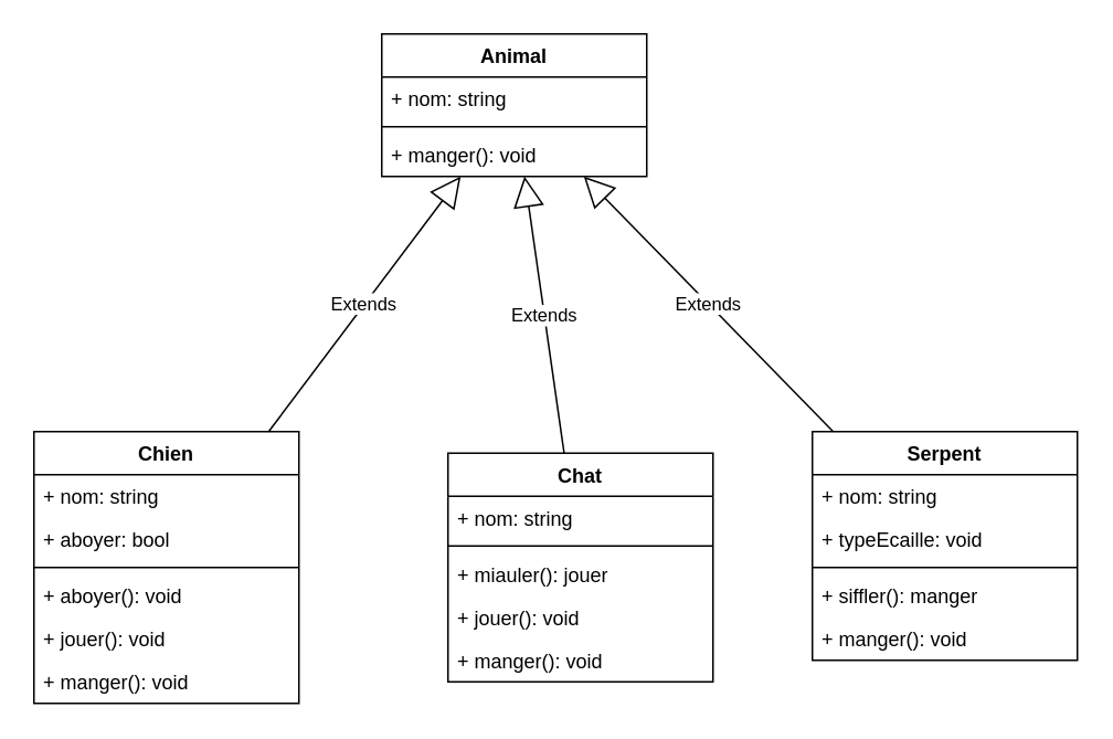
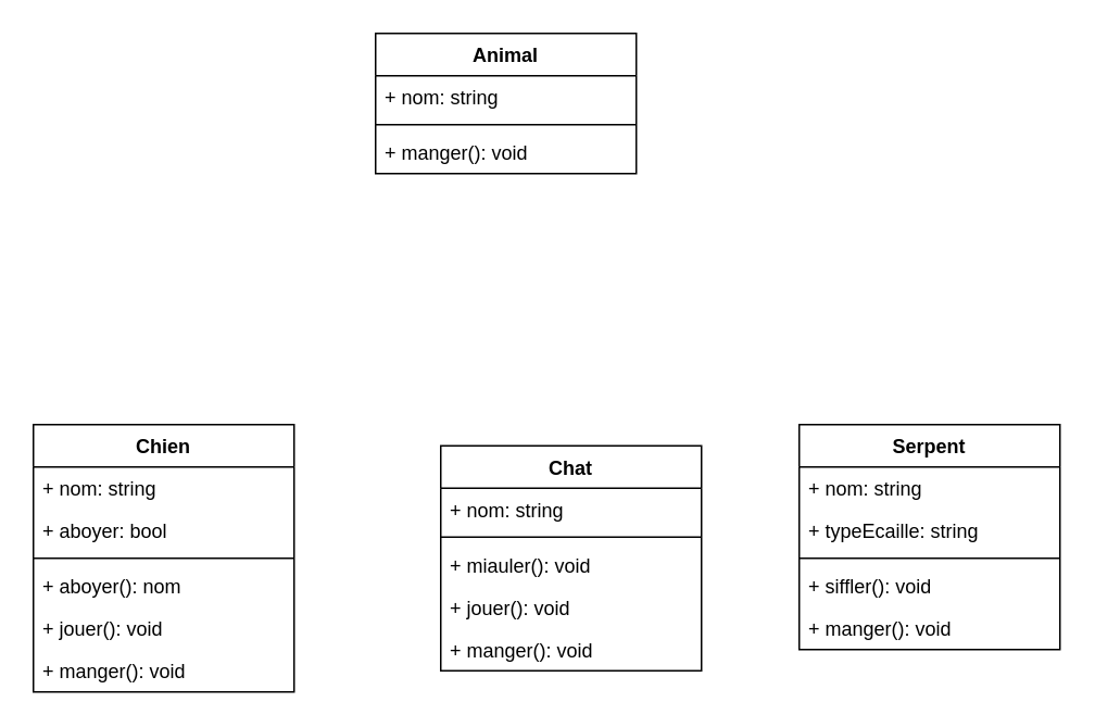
  <mxCell id="0" />
  <mxCell id="1" parent="0" />
  <mxCell id="2" value="Chien" style="swimlane;fontStyle=1;align=center;verticalAlign=top;childLayout=stackLayout;horizontal=1;startSize=26;horizontalStack=0;resizeParent=1;resizeParentMax=0;resizeLast=0;collapsible=1;marginBottom=0;whiteSpace=wrap;html=1;" parent="1" vertex="1"><mxGeometry x="20" y="260" width="160" height="164" as="geometry" /></mxCell>
  <mxCell id="3" value="+ nom: string" style="text;strokeColor=none;fillColor=none;align=left;verticalAlign=top;spacingLeft=4;spacingRight=4;overflow=hidden;rotatable=0;points=[[0,0.5],[1,0.5]];portConstraint=eastwest;whiteSpace=wrap;html=1;" parent="2" vertex="1"><mxGeometry y="26" width="160" height="26" as="geometry" /></mxCell>
  <mxCell id="4" value="+ aboyer: bool" style="text;strokeColor=none;fillColor=none;align=left;verticalAlign=top;spacingLeft=4;spacingRight=4;overflow=hidden;rotatable=0;points=[[0,0.5],[1,0.5]];portConstraint=eastwest;whiteSpace=wrap;html=1;" parent="2" vertex="1"><mxGeometry y="52" width="160" height="26" as="geometry" /></mxCell>
  <mxCell id="5" value="" style="line;strokeWidth=1;fillColor=none;align=left;verticalAlign=middle;spacingTop=-1;spacingLeft=3;spacingRight=3;rotatable=0;labelPosition=right;points=[];portConstraint=eastwest;strokeColor=inherit;" parent="2" vertex="1"><mxGeometry y="78" width="160" height="8" as="geometry" /></mxCell>
- <mxCell id="6" value="+ aboyer(): void" style="text;strokeColor=none;fillColor=none;align=left;verticalAlign=top;spacingLeft=4;spacingRight=4;overflow=hidden;rotatable=0;points=[[0,0.5],[1,0.5]];portConstraint=eastwest;whiteSpace=wrap;html=1;" parent="2" vertex="1"><mxGeometry y="86" width="160" height="26" as="geometry" /></mxCell>
+ <mxCell id="6" value="+ aboyer(): nom" style="text;strokeColor=none;fillColor=none;align=left;verticalAlign=top;spacingLeft=4;spacingRight=4;overflow=hidden;rotatable=0;points=[[0,0.5],[1,0.5]];portConstraint=eastwest;whiteSpace=wrap;html=1;" parent="2" vertex="1"><mxGeometry y="86" width="160" height="26" as="geometry" /></mxCell>
  <mxCell id="7" value="+ jouer(): void" style="text;strokeColor=none;fillColor=none;align=left;verticalAlign=top;spacingLeft=4;spacingRight=4;overflow=hidden;rotatable=0;points=[[0,0.5],[1,0.5]];portConstraint=eastwest;whiteSpace=wrap;html=1;" parent="2" vertex="1"><mxGeometry y="112" width="160" height="26" as="geometry" /></mxCell>
  <mxCell id="8" value="+ manger(): void" style="text;strokeColor=none;fillColor=none;align=left;verticalAlign=top;spacingLeft=4;spacingRight=4;overflow=hidden;rotatable=0;points=[[0,0.5],[1,0.5]];portConstraint=eastwest;whiteSpace=wrap;html=1;" parent="2" vertex="1"><mxGeometry y="138" width="160" height="26" as="geometry" /></mxCell>
  <mxCell id="9" value="Chat" style="swimlane;fontStyle=1;align=center;verticalAlign=top;childLayout=stackLayout;horizontal=1;startSize=26;horizontalStack=0;resizeParent=1;resizeParentMax=0;resizeLast=0;collapsible=1;marginBottom=0;whiteSpace=wrap;html=1;" parent="1" vertex="1"><mxGeometry x="270" y="273" width="160" height="138" as="geometry" /></mxCell>
  <mxCell id="10" value="+ nom: string" style="text;strokeColor=none;fillColor=none;align=left;verticalAlign=top;spacingLeft=4;spacingRight=4;overflow=hidden;rotatable=0;points=[[0,0.5],[1,0.5]];portConstraint=eastwest;whiteSpace=wrap;html=1;" parent="9" vertex="1"><mxGeometry y="26" width="160" height="26" as="geometry" /></mxCell>
  <mxCell id="11" value="" style="line;strokeWidth=1;fillColor=none;align=left;verticalAlign=middle;spacingTop=-1;spacingLeft=3;spacingRight=3;rotatable=0;labelPosition=right;points=[];portConstraint=eastwest;strokeColor=inherit;" parent="9" vertex="1"><mxGeometry y="52" width="160" height="8" as="geometry" /></mxCell>
- <mxCell id="12" value="+ miauler(): jouer" style="text;strokeColor=none;fillColor=none;align=left;verticalAlign=top;spacingLeft=4;spacingRight=4;overflow=hidden;rotatable=0;points=[[0,0.5],[1,0.5]];portConstraint=eastwest;whiteSpace=wrap;html=1;" parent="9" vertex="1"><mxGeometry y="60" width="160" height="26" as="geometry" /></mxCell>
+ <mxCell id="12" value="+ miauler(): void" style="text;strokeColor=none;fillColor=none;align=left;verticalAlign=top;spacingLeft=4;spacingRight=4;overflow=hidden;rotatable=0;points=[[0,0.5],[1,0.5]];portConstraint=eastwest;whiteSpace=wrap;html=1;" parent="9" vertex="1"><mxGeometry y="60" width="160" height="26" as="geometry" /></mxCell>
  <mxCell id="13" value="+ jouer(): void" style="text;strokeColor=none;fillColor=none;align=left;verticalAlign=top;spacingLeft=4;spacingRight=4;overflow=hidden;rotatable=0;points=[[0,0.5],[1,0.5]];portConstraint=eastwest;whiteSpace=wrap;html=1;" parent="9" vertex="1"><mxGeometry y="86" width="160" height="26" as="geometry" /></mxCell>
  <mxCell id="14" value="+ manger(): void" style="text;strokeColor=none;fillColor=none;align=left;verticalAlign=top;spacingLeft=4;spacingRight=4;overflow=hidden;rotatable=0;points=[[0,0.5],[1,0.5]];portConstraint=eastwest;whiteSpace=wrap;html=1;" parent="9" vertex="1"><mxGeometry y="112" width="160" height="26" as="geometry" /></mxCell>
  <mxCell id="15" value="Serpent" style="swimlane;fontStyle=1;align=center;verticalAlign=top;childLayout=stackLayout;horizontal=1;startSize=26;horizontalStack=0;resizeParent=1;resizeParentMax=0;resizeLast=0;collapsible=1;marginBottom=0;whiteSpace=wrap;html=1;" parent="1" vertex="1"><mxGeometry x="490" y="260" width="160" height="138" as="geometry" /></mxCell>
  <mxCell id="16" value="+ nom: string" style="text;strokeColor=none;fillColor=none;align=left;verticalAlign=top;spacingLeft=4;spacingRight=4;overflow=hidden;rotatable=0;points=[[0,0.5],[1,0.5]];portConstraint=eastwest;whiteSpace=wrap;html=1;" parent="15" vertex="1"><mxGeometry y="26" width="160" height="26" as="geometry" /></mxCell>
- <mxCell id="17" value="+ typeEcaille: void" style="text;strokeColor=none;fillColor=none;align=left;verticalAlign=top;spacingLeft=4;spacingRight=4;overflow=hidden;rotatable=0;points=[[0,0.5],[1,0.5]];portConstraint=eastwest;whiteSpace=wrap;html=1;" parent="15" vertex="1"><mxGeometry y="52" width="160" height="26" as="geometry" /></mxCell>
+ <mxCell id="17" value="+ typeEcaille: string" style="text;strokeColor=none;fillColor=none;align=left;verticalAlign=top;spacingLeft=4;spacingRight=4;overflow=hidden;rotatable=0;points=[[0,0.5],[1,0.5]];portConstraint=eastwest;whiteSpace=wrap;html=1;" parent="15" vertex="1"><mxGeometry y="52" width="160" height="26" as="geometry" /></mxCell>
  <mxCell id="18" value="" style="line;strokeWidth=1;fillColor=none;align=left;verticalAlign=middle;spacingTop=-1;spacingLeft=3;spacingRight=3;rotatable=0;labelPosition=right;points=[];portConstraint=eastwest;strokeColor=inherit;" parent="15" vertex="1"><mxGeometry y="78" width="160" height="8" as="geometry" /></mxCell>
- <mxCell id="19" value="+ siffler(): manger" style="text;strokeColor=none;fillColor=none;align=left;verticalAlign=top;spacingLeft=4;spacingRight=4;overflow=hidden;rotatable=0;points=[[0,0.5],[1,0.5]];portConstraint=eastwest;whiteSpace=wrap;html=1;" parent="15" vertex="1"><mxGeometry y="86" width="160" height="26" as="geometry" /></mxCell>
+ <mxCell id="19" value="+ siffler(): void" style="text;strokeColor=none;fillColor=none;align=left;verticalAlign=top;spacingLeft=4;spacingRight=4;overflow=hidden;rotatable=0;points=[[0,0.5],[1,0.5]];portConstraint=eastwest;whiteSpace=wrap;html=1;" parent="15" vertex="1"><mxGeometry y="86" width="160" height="26" as="geometry" /></mxCell>
  <mxCell id="20" value="+ manger(): void" style="text;strokeColor=none;fillColor=none;align=left;verticalAlign=top;spacingLeft=4;spacingRight=4;overflow=hidden;rotatable=0;points=[[0,0.5],[1,0.5]];portConstraint=eastwest;whiteSpace=wrap;html=1;" parent="15" vertex="1"><mxGeometry y="112" width="160" height="26" as="geometry" /></mxCell>
  <mxCell id="21" value="Animal" style="swimlane;fontStyle=1;align=center;verticalAlign=top;childLayout=stackLayout;horizontal=1;startSize=26;horizontalStack=0;resizeParent=1;resizeParentMax=0;resizeLast=0;collapsible=1;marginBottom=0;whiteSpace=wrap;html=1;" parent="1" vertex="1"><mxGeometry x="230" y="20" width="160" height="86" as="geometry" /></mxCell>
  <mxCell id="22" value="+ nom: string" style="text;strokeColor=none;fillColor=none;align=left;verticalAlign=top;spacingLeft=4;spacingRight=4;overflow=hidden;rotatable=0;points=[[0,0.5],[1,0.5]];portConstraint=eastwest;whiteSpace=wrap;html=1;" parent="21" vertex="1"><mxGeometry y="26" width="160" height="26" as="geometry" /></mxCell>
  <mxCell id="23" value="" style="line;strokeWidth=1;fillColor=none;align=left;verticalAlign=middle;spacingTop=-1;spacingLeft=3;spacingRight=3;rotatable=0;labelPosition=right;points=[];portConstraint=eastwest;strokeColor=inherit;" parent="21" vertex="1"><mxGeometry y="52" width="160" height="8" as="geometry" /></mxCell>
  <mxCell id="24" value="+ manger(): void" style="text;strokeColor=none;fillColor=none;align=left;verticalAlign=top;spacingLeft=4;spacingRight=4;overflow=hidden;rotatable=0;points=[[0,0.5],[1,0.5]];portConstraint=eastwest;whiteSpace=wrap;html=1;" parent="21" vertex="1"><mxGeometry y="60" width="160" height="26" as="geometry" /></mxCell>
- <mxCell id="25" value="Extends" style="endArrow=block;endSize=16;endFill=0;html=1;rounded=0;" parent="1" source="2" target="21" edge="1"><mxGeometry width="160" relative="1" as="geometry"><mxPoint x="230" y="310" as="sourcePoint" /><mxPoint x="390" y="310" as="targetPoint" /></mxGeometry></mxCell>
- <mxCell id="26" value="Extends" style="endArrow=block;endSize=16;endFill=0;html=1;rounded=0;" parent="1" source="9" target="21" edge="1"><mxGeometry width="160" relative="1" as="geometry"><mxPoint x="172" y="270" as="sourcePoint" /><mxPoint x="288" y="116" as="targetPoint" /></mxGeometry></mxCell>
- <mxCell id="27" value="Extends" style="endArrow=block;endSize=16;endFill=0;html=1;rounded=0;" parent="1" source="15" target="21" edge="1"><mxGeometry width="160" relative="1" as="geometry"><mxPoint x="350" y="283" as="sourcePoint" /><mxPoint x="326" y="116" as="targetPoint" /></mxGeometry></mxCell>
